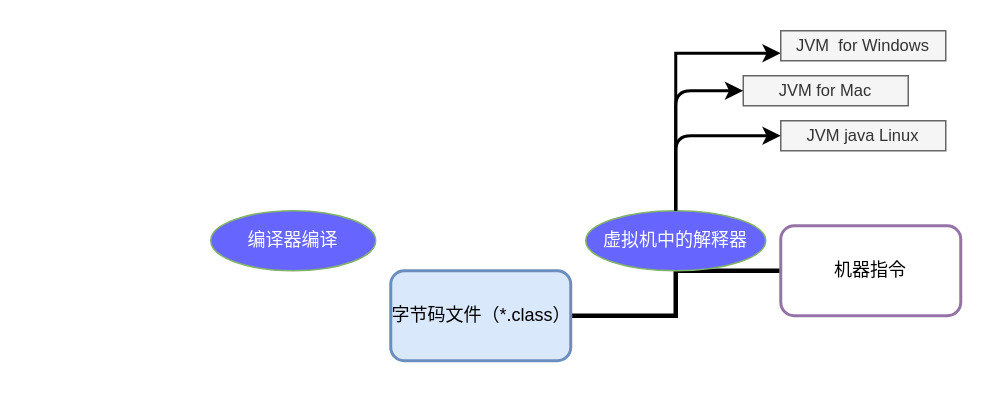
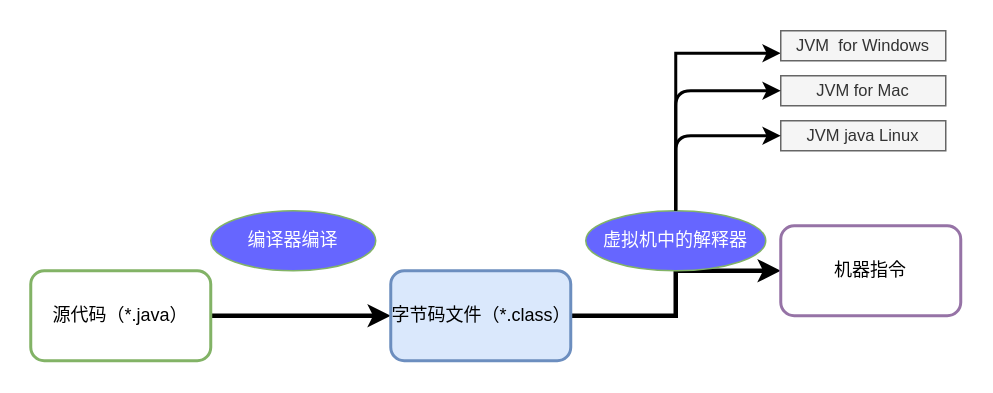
  <mxCell id="0" />
  <mxCell id="1" parent="0" />
- <mxCell id="4" value="" style="edgeStyle=orthogonalEdgeStyle;rounded=0;orthogonalLoop=1;jettySize=auto;html=1;labelBackgroundColor=none;strokeWidth=3;endArrow=none;" edge="1" parent="1" source="5" target="6"><mxGeometry relative="1" as="geometry"><mxPoint x="460" y="210" as="targetPoint" /></mxGeometry></mxCell>
+ <mxCell id="2" value="" style="edgeStyle=orthogonalEdgeStyle;rounded=0;orthogonalLoop=1;jettySize=auto;html=1;strokeWidth=3;" edge="1" parent="1" source="3" target="5"><mxGeometry relative="1" as="geometry" /></mxCell>
+ <mxCell id="3" value="源代码（*.java）" style="rounded=1;whiteSpace=wrap;html=1;fillColor=#ffffff;strokeColor=#82b366;strokeWidth=2;" vertex="1" parent="1"><mxGeometry x="20" y="180" width="120" height="60" as="geometry" /></mxCell>
+ <mxCell id="4" value="" style="edgeStyle=orthogonalEdgeStyle;rounded=0;orthogonalLoop=1;jettySize=auto;html=1;labelBackgroundColor=none;strokeWidth=3;" edge="1" parent="1" source="5" target="6"><mxGeometry relative="1" as="geometry"><mxPoint x="460" y="210" as="targetPoint" /></mxGeometry></mxCell>
  <mxCell id="5" value="字节码文件（*.class）" style="rounded=1;whiteSpace=wrap;html=1;fillColor=#dae8fc;strokeColor=#6c8ebf;strokeWidth=2;" vertex="1" parent="1"><mxGeometry x="260" y="180" width="120" height="60" as="geometry" /></mxCell>
  <mxCell id="6" value="机器指令" style="rounded=1;whiteSpace=wrap;html=1;fillColor=#ffffff;strokeColor=#9673a6;strokeWidth=2;" vertex="1" parent="1"><mxGeometry x="520" y="150" width="120" height="60" as="geometry" /></mxCell>
  <mxCell id="7" value="编译器编译" style="ellipse;whiteSpace=wrap;html=1;fillColor=#6666FF;strokeColor=#82b366;strokeWidth=1;fontColor=#FFFFFF;fontStyle=0" vertex="1" parent="1"><mxGeometry x="140" y="140" width="110" height="40" as="geometry" /></mxCell>
  <mxCell id="8" value="" style="edgeStyle=orthogonalEdgeStyle;rounded=0;orthogonalLoop=1;jettySize=auto;html=1;labelBackgroundColor=none;entryX=0;entryY=0.75;entryDx=0;entryDy=0;strokeWidth=2;" edge="1" parent="1" source="9" target="10"><mxGeometry relative="1" as="geometry"><mxPoint x="450" y="80" as="targetPoint" /><Array as="points"><mxPoint x="450" y="35" /></Array></mxGeometry></mxCell>
  <mxCell id="9" value="虚拟机中的解释器" style="ellipse;whiteSpace=wrap;html=1;fillColor=#6666FF;strokeColor=#82b366;strokeWidth=1;fontColor=#FFFFFF;fontStyle=0" vertex="1" parent="1"><mxGeometry x="390" y="140" width="120" height="40" as="geometry" /></mxCell>
  <mxCell id="10" value="&lt;span style=&quot;font-size: 11px&quot;&gt;JVM&amp;nbsp; for Windows&lt;/span&gt;" style="rounded=0;whiteSpace=wrap;html=1;fillColor=#f5f5f5;strokeColor=#666666;fontColor=#333333;" vertex="1" parent="1"><mxGeometry x="520" y="20" width="110" height="20" as="geometry" /></mxCell>
- <mxCell id="11" value="&lt;span style=&quot;font-size: 11px&quot;&gt;JVM for Mac&lt;/span&gt;" style="rounded=0;whiteSpace=wrap;html=1;fillColor=#f5f5f5;strokeColor=#666666;fontColor=#333333;" vertex="1" parent="1"><mxGeometry x="495" y="50" width="110" height="20" as="geometry" /></mxCell>
+ <mxCell id="11" value="&lt;span style=&quot;font-size: 11px&quot;&gt;JVM for Mac&lt;/span&gt;" style="rounded=0;whiteSpace=wrap;html=1;fillColor=#f5f5f5;strokeColor=#666666;fontColor=#333333;" vertex="1" parent="1"><mxGeometry x="520" y="50" width="110" height="20" as="geometry" /></mxCell>
  <mxCell id="12" value="&lt;span style=&quot;font-size: 11px&quot;&gt;JVM java Linux&lt;/span&gt;" style="rounded=0;whiteSpace=wrap;html=1;fillColor=#f5f5f5;strokeColor=#666666;fontColor=#333333;" vertex="1" parent="1"><mxGeometry x="520" y="80" width="110" height="20" as="geometry" /></mxCell>
  <mxCell id="13" value="" style="endArrow=classic;html=1;labelBackgroundColor=none;exitX=0.5;exitY=0;exitDx=0;exitDy=0;entryX=0;entryY=0.5;entryDx=0;entryDy=0;strokeWidth=2;" edge="1" parent="1" source="9" target="11"><mxGeometry width="50" height="50" relative="1" as="geometry"><mxPoint x="310" y="70" as="sourcePoint" /><mxPoint x="360" y="20" as="targetPoint" /><Array as="points"><mxPoint x="450" y="60" /></Array></mxGeometry></mxCell>
  <mxCell id="14" value="" style="endArrow=classic;html=1;labelBackgroundColor=none;entryX=0;entryY=0.5;entryDx=0;entryDy=0;strokeWidth=2;" edge="1" parent="1" source="9" target="12"><mxGeometry width="50" height="50" relative="1" as="geometry"><mxPoint x="450" y="160" as="sourcePoint" /><mxPoint x="570" y="140" as="targetPoint" /><Array as="points"><mxPoint x="450" y="90" /></Array></mxGeometry></mxCell>
